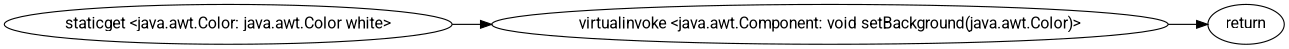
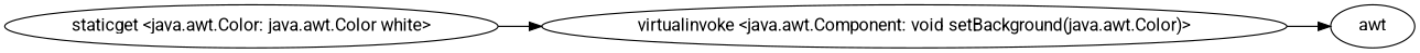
  digraph {
    rankdir=LR
    fontname=Roboto
    node [fontname=Roboto]
    edge [fontname=Roboto]
    "staticget <java.awt.Color: java.awt.Color white>"
    "virtualinvoke <java.awt.Component: void setBackground(java.awt.Color)>"
-   return
+   return [label=awt]
    "staticget <java.awt.Color: java.awt.Color white>" -> "virtualinvoke <java.awt.Component: void setBackground(java.awt.Color)>"
    "virtualinvoke <java.awt.Component: void setBackground(java.awt.Color)>" -> return
  }
